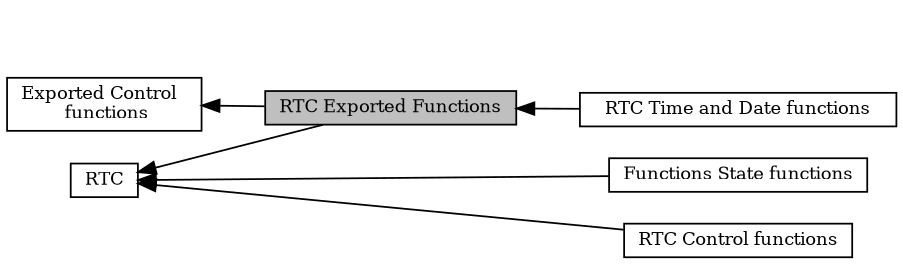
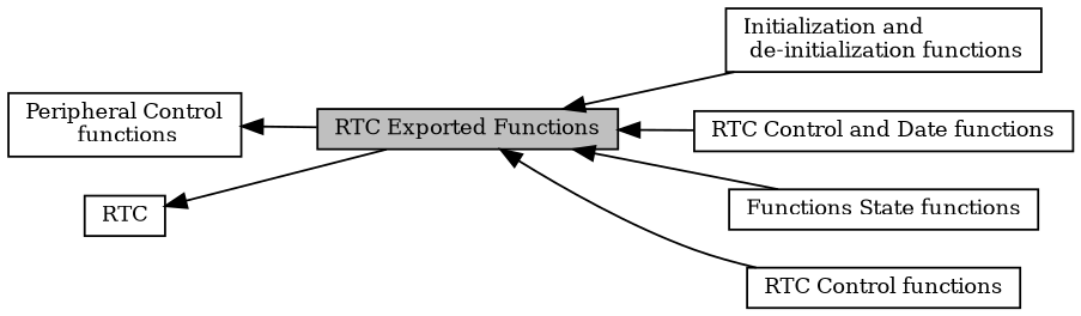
  digraph {
    fontname="DejaVu Serif"
    rankdir=LR
    node [color=black fillcolor=white fontname="DejaVu Serif" fontsize=10 shape=box style=filled]
    edge [dir=back fontname="DejaVu Serif" fontsize=10 labelfontname=Helvetica labelfontsize=10 shape=plaintext style=solid]
    n1 [height=0.2 label=RTC width=0.4]
    n2 [fillcolor=grey75 fontcolor=black height=0.2 label="RTC Exported Functions" width=0.4]
-   n4 [height=0.2 label="RTC Time and Date functions" width=0.4]
+   n3 [height=0.2 label="Initialization and\l de-initialization functions" width=0.4]
+   n4 [height=0.2 label="RTC Control and Date functions" width=0.4]
    n5 [height=0.2 label="RTC Control functions" width=0.4]
    n6 [height=0.2 label="Functions State functions" width=0.4]
-   n7 [height=0.2 label="Exported Control\l functions" width=0.4]
+   n7 [height=0.2 label="Peripheral Control\l functions" width=0.4]
    n1 -> n2
+   n2 -> n3
    n2 -> n4
-   n1 -> n5
-   n1 -> n6
+   n2 -> n5
+   n2 -> n6
    n7 -> n2
  }
